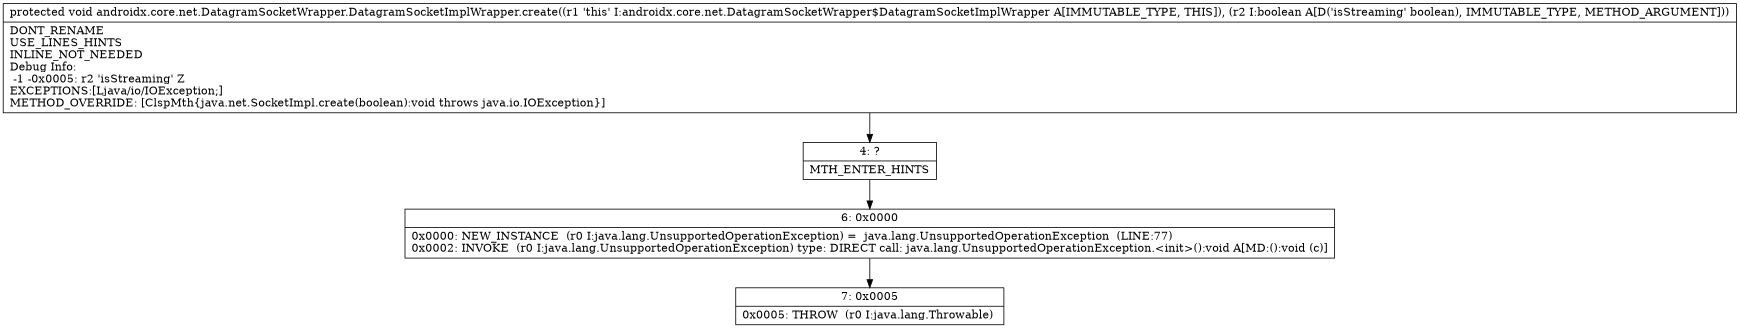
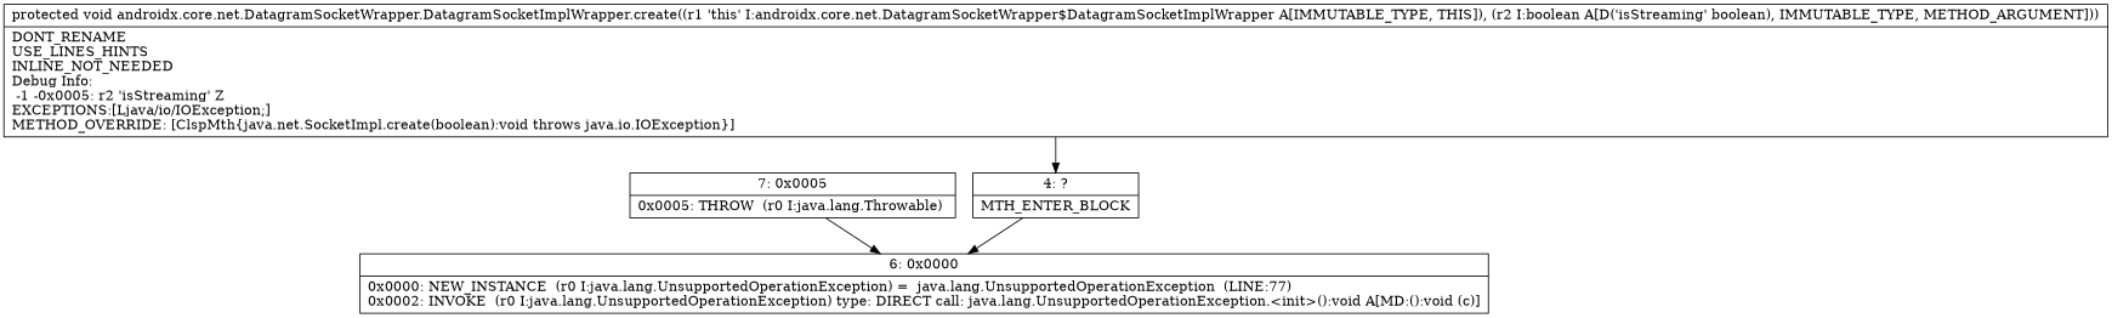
  digraph {
    node [shape=record]
-   n1 [label="{4\:\ ?|MTH_ENTER_HINTS\l}"]
+   n1 [label="{4\:\ ?|MTH_ENTER_BLOCK\l}"]
    n2 [label="{6\:\ 0x0000|0x0000: NEW_INSTANCE  (r0 I:java.lang.UnsupportedOperationException) =  java.lang.UnsupportedOperationException  (LINE:77)\l0x0002: INVOKE  (r0 I:java.lang.UnsupportedOperationException) type: DIRECT call: java.lang.UnsupportedOperationException.\<init\>():void A[MD:():void (c)]\l}"]
    n3 [label="{7\:\ 0x0005|0x0005: THROW  (r0 I:java.lang.Throwable) \l}"]
    n4 [label="{protected void androidx.core.net.DatagramSocketWrapper.DatagramSocketImplWrapper.create((r1 'this' I:androidx.core.net.DatagramSocketWrapper$DatagramSocketImplWrapper A[IMMUTABLE_TYPE, THIS]), (r2 I:boolean A[D('isStreaming' boolean), IMMUTABLE_TYPE, METHOD_ARGUMENT]))  | DONT_RENAME\lUSE_LINES_HINTS\lINLINE_NOT_NEEDED\lDebug Info:\l  \-1 \-0x0005: r2 'isStreaming' Z\lEXCEPTIONS:[Ljava\/io\/IOException;]\lMETHOD_OVERRIDE: [ClspMth\{java.net.SocketImpl.create(boolean):void throws java.io.IOException\}]\l}"]
    n1 -> n2
-   n2 -> n3
+   n3 -> n2
    n4 -> n1
  }
